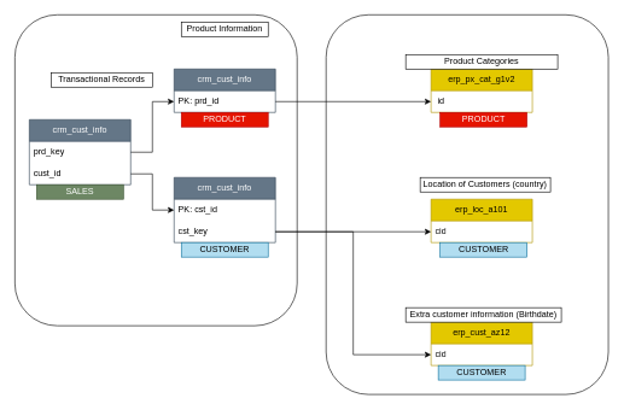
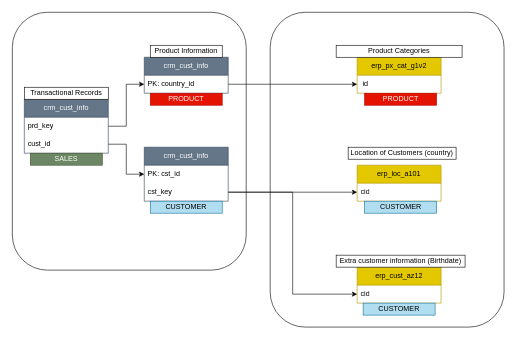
  <mxCell id="0" />
  <mxCell id="1" parent="0" />
  <mxCell id="2" value="crm_cust_info" style="swimlane;fontStyle=0;childLayout=stackLayout;horizontal=1;startSize=30;horizontalStack=0;resizeParent=1;resizeParentMax=0;resizeLast=0;collapsible=1;marginBottom=0;whiteSpace=wrap;html=1;fillColor=#647687;fontColor=#ffffff;strokeColor=#314354;" vertex="1" parent="1"><mxGeometry x="240" y="245" width="140" height="90" as="geometry" /></mxCell>
  <mxCell id="3" value="PK: cst_id" style="text;strokeColor=none;fillColor=none;align=left;verticalAlign=middle;spacingLeft=4;spacingRight=4;overflow=hidden;points=[[0,0.5],[1,0.5]];portConstraint=eastwest;rotatable=0;whiteSpace=wrap;html=1;" vertex="1" parent="2"><mxGeometry y="30" width="140" height="30" as="geometry" /></mxCell>
  <mxCell id="4" value="cst_key" style="text;strokeColor=none;fillColor=none;align=left;verticalAlign=middle;spacingLeft=4;spacingRight=4;overflow=hidden;points=[[0,0.5],[1,0.5]];portConstraint=eastwest;rotatable=0;whiteSpace=wrap;html=1;" vertex="1" parent="2"><mxGeometry y="60" width="140" height="30" as="geometry" /></mxCell>
  <mxCell id="5" value="crm_cust_info" style="swimlane;fontStyle=0;childLayout=stackLayout;horizontal=1;startSize=30;horizontalStack=0;resizeParent=1;resizeParentMax=0;resizeLast=0;collapsible=1;marginBottom=0;whiteSpace=wrap;html=1;fillColor=#647687;fontColor=#ffffff;strokeColor=#314354;" vertex="1" parent="1"><mxGeometry x="240" y="95" width="140" height="60" as="geometry" /></mxCell>
- <mxCell id="6" value="PK: prd_id" style="text;strokeColor=none;fillColor=none;align=left;verticalAlign=middle;spacingLeft=4;spacingRight=4;overflow=hidden;points=[[0,0.5],[1,0.5]];portConstraint=eastwest;rotatable=0;whiteSpace=wrap;html=1;" vertex="1" parent="5"><mxGeometry y="30" width="140" height="30" as="geometry" /></mxCell>
- <mxCell id="7" value="Product Information" style="rounded=0;whiteSpace=wrap;html=1;" vertex="1" parent="1"><mxGeometry x="250" y="30" width="120" height="20" as="geometry" /></mxCell>
+ <mxCell id="6" value="PK: country_id" style="text;strokeColor=none;fillColor=none;align=left;verticalAlign=middle;spacingLeft=4;spacingRight=4;overflow=hidden;points=[[0,0.5],[1,0.5]];portConstraint=eastwest;rotatable=0;whiteSpace=wrap;html=1;" vertex="1" parent="5"><mxGeometry y="30" width="140" height="30" as="geometry" /></mxCell>
+ <mxCell id="7" value="Product Information" style="rounded=0;whiteSpace=wrap;html=1;" vertex="1" parent="1"><mxGeometry x="250" y="75" width="120" height="20" as="geometry" /></mxCell>
  <mxCell id="8" value="crm_cust_info" style="swimlane;fontStyle=0;childLayout=stackLayout;horizontal=1;startSize=30;horizontalStack=0;resizeParent=1;resizeParentMax=0;resizeLast=0;collapsible=1;marginBottom=0;whiteSpace=wrap;html=1;fillColor=#647687;fontColor=#ffffff;strokeColor=#314354;" vertex="1" parent="1"><mxGeometry x="40" y="165" width="140" height="90" as="geometry" /></mxCell>
  <mxCell id="9" value="prd_key" style="text;strokeColor=none;fillColor=none;align=left;verticalAlign=middle;spacingLeft=4;spacingRight=4;overflow=hidden;points=[[0,0.5],[1,0.5]];portConstraint=eastwest;rotatable=0;whiteSpace=wrap;html=1;" vertex="1" parent="8"><mxGeometry y="30" width="140" height="30" as="geometry" /></mxCell>
  <mxCell id="10" value="cust_id" style="text;strokeColor=none;fillColor=none;align=left;verticalAlign=middle;spacingLeft=4;spacingRight=4;overflow=hidden;points=[[0,0.5],[1,0.5]];portConstraint=eastwest;rotatable=0;whiteSpace=wrap;html=1;" vertex="1" parent="8"><mxGeometry y="60" width="140" height="30" as="geometry" /></mxCell>
- <mxCell id="11" value="Transactional Records" style="rounded=0;whiteSpace=wrap;html=1;" vertex="1" parent="1"><mxGeometry x="70" y="100" width="140" height="20" as="geometry" /></mxCell>
+ <mxCell id="11" value="Transactional Records" style="rounded=0;whiteSpace=wrap;html=1;" vertex="1" parent="1"><mxGeometry x="40" y="145" width="140" height="20" as="geometry" /></mxCell>
  <mxCell id="12" style="edgeStyle=orthogonalEdgeStyle;rounded=0;orthogonalLoop=1;jettySize=auto;html=1;entryX=0;entryY=0.5;entryDx=0;entryDy=0;" edge="1" parent="1" source="10" target="3"><mxGeometry relative="1" as="geometry" /></mxCell>
  <mxCell id="13" style="edgeStyle=orthogonalEdgeStyle;rounded=0;orthogonalLoop=1;jettySize=auto;html=1;entryX=0;entryY=0.5;entryDx=0;entryDy=0;" edge="1" parent="1" source="9" target="6"><mxGeometry relative="1" as="geometry" /></mxCell>
  <mxCell id="14" value="erp_px_cat_g1v2" style="swimlane;fontStyle=0;childLayout=stackLayout;horizontal=1;startSize=30;horizontalStack=0;resizeParent=1;resizeParentMax=0;resizeLast=0;collapsible=1;marginBottom=0;whiteSpace=wrap;html=1;fillColor=#e3c800;fontColor=#000000;strokeColor=#B09500;" vertex="1" parent="1"><mxGeometry x="595" y="95" width="140" height="60" as="geometry" /></mxCell>
  <mxCell id="15" value="&amp;nbsp;id" style="text;strokeColor=none;fillColor=none;align=left;verticalAlign=middle;spacingLeft=4;spacingRight=4;overflow=hidden;points=[[0,0.5],[1,0.5]];portConstraint=eastwest;rotatable=0;whiteSpace=wrap;html=1;" vertex="1" parent="14"><mxGeometry y="30" width="140" height="30" as="geometry" /></mxCell>
  <mxCell id="16" value="Product Categories" style="rounded=0;whiteSpace=wrap;html=1;" vertex="1" parent="1"><mxGeometry x="560" y="75" width="210" height="20" as="geometry" /></mxCell>
  <mxCell id="17" value="erp_loc_a101" style="swimlane;fontStyle=0;childLayout=stackLayout;horizontal=1;startSize=30;horizontalStack=0;resizeParent=1;resizeParentMax=0;resizeLast=0;collapsible=1;marginBottom=0;whiteSpace=wrap;html=1;fillColor=#e3c800;fontColor=#000000;strokeColor=#B09500;" vertex="1" parent="1"><mxGeometry x="595" y="275" width="140" height="60" as="geometry" /></mxCell>
  <mxCell id="18" value="cid" style="text;strokeColor=none;fillColor=none;align=left;verticalAlign=middle;spacingLeft=4;spacingRight=4;overflow=hidden;points=[[0,0.5],[1,0.5]];portConstraint=eastwest;rotatable=0;whiteSpace=wrap;html=1;" vertex="1" parent="17"><mxGeometry y="30" width="140" height="30" as="geometry" /></mxCell>
  <mxCell id="19" value="Location of Customers (country)" style="rounded=0;whiteSpace=wrap;html=1;" vertex="1" parent="1"><mxGeometry x="580" y="245" width="180" height="20" as="geometry" /></mxCell>
  <mxCell id="20" style="edgeStyle=orthogonalEdgeStyle;rounded=0;orthogonalLoop=1;jettySize=auto;html=1;entryX=0;entryY=0.5;entryDx=0;entryDy=0;" edge="1" parent="1" source="4" target="18"><mxGeometry relative="1" as="geometry" /></mxCell>
  <mxCell id="21" value="erp_cust_az12" style="swimlane;fontStyle=0;childLayout=stackLayout;horizontal=1;startSize=30;horizontalStack=0;resizeParent=1;resizeParentMax=0;resizeLast=0;collapsible=1;marginBottom=0;whiteSpace=wrap;html=1;fillColor=#e3c800;fontColor=#000000;strokeColor=#B09500;" vertex="1" parent="1"><mxGeometry x="595" y="445" width="140" height="60" as="geometry" /></mxCell>
  <mxCell id="22" value="cid" style="text;strokeColor=none;fillColor=none;align=left;verticalAlign=middle;spacingLeft=4;spacingRight=4;overflow=hidden;points=[[0,0.5],[1,0.5]];portConstraint=eastwest;rotatable=0;whiteSpace=wrap;html=1;" vertex="1" parent="21"><mxGeometry y="30" width="140" height="30" as="geometry" /></mxCell>
  <mxCell id="23" value="Extra customer information (Birthdate)" style="rounded=0;whiteSpace=wrap;html=1;" vertex="1" parent="1"><mxGeometry x="560" y="425" width="215" height="20" as="geometry" /></mxCell>
  <mxCell id="24" style="edgeStyle=orthogonalEdgeStyle;rounded=0;orthogonalLoop=1;jettySize=auto;html=1;entryX=0;entryY=0.5;entryDx=0;entryDy=0;" edge="1" parent="1" source="4" target="22"><mxGeometry relative="1" as="geometry" /></mxCell>
  <mxCell id="25" style="edgeStyle=orthogonalEdgeStyle;rounded=0;orthogonalLoop=1;jettySize=auto;html=1;entryX=0;entryY=0.5;entryDx=0;entryDy=0;" edge="1" parent="1" source="6" target="15"><mxGeometry relative="1" as="geometry" /></mxCell>
  <mxCell id="26" value="" style="rounded=1;whiteSpace=wrap;html=1;fillColor=none;" vertex="1" parent="1"><mxGeometry x="20" y="20" width="390" height="430" as="geometry" /></mxCell>
  <mxCell id="27" value="" style="rounded=1;whiteSpace=wrap;html=1;fillColor=none;" vertex="1" parent="1"><mxGeometry x="450" y="20" width="390" height="525" as="geometry" /></mxCell>
  <mxCell id="28" value="PRODUCT" style="rounded=0;whiteSpace=wrap;html=1;fillColor=#e51400;fontColor=#ffffff;strokeColor=#B20000;" vertex="1" parent="1"><mxGeometry x="250" y="155" width="120" height="20" as="geometry" /></mxCell>
  <mxCell id="29" value="PRODUCT" style="rounded=0;whiteSpace=wrap;html=1;fillColor=#e51400;fontColor=#ffffff;strokeColor=#B20000;" vertex="1" parent="1"><mxGeometry x="607.5" y="155" width="120" height="20" as="geometry" /></mxCell>
  <mxCell id="30" value="CUSTOMER" style="rounded=0;whiteSpace=wrap;html=1;fillColor=#b1ddf0;strokeColor=#10739e;" vertex="1" parent="1"><mxGeometry x="250" y="335" width="120" height="20" as="geometry" /></mxCell>
  <mxCell id="31" value="CUSTOMER" style="rounded=0;whiteSpace=wrap;html=1;fillColor=#b1ddf0;strokeColor=#10739e;" vertex="1" parent="1"><mxGeometry x="607.5" y="335" width="120" height="20" as="geometry" /></mxCell>
  <mxCell id="32" value="CUSTOMER" style="rounded=0;whiteSpace=wrap;html=1;fillColor=#b1ddf0;strokeColor=#10739e;" vertex="1" parent="1"><mxGeometry x="605" y="505" width="120" height="20" as="geometry" /></mxCell>
  <mxCell id="33" value="SALES" style="rounded=0;whiteSpace=wrap;html=1;fillColor=#6d8764;strokeColor=#3A5431;fontColor=#ffffff;" vertex="1" parent="1"><mxGeometry x="50" y="255" width="120" height="20" as="geometry" /></mxCell>
